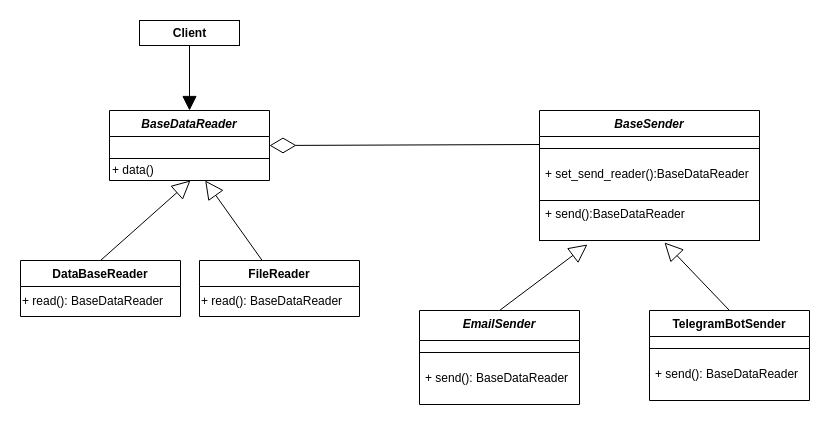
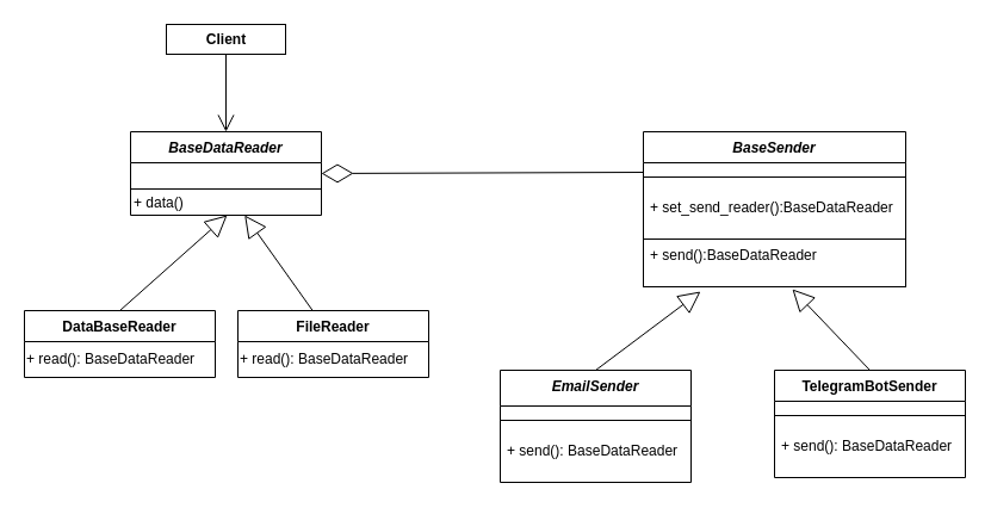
  <mxCell id="0" />
  <mxCell id="1" parent="0" />
  <mxCell id="2" value="&lt;b&gt;Client&lt;/b&gt;" style="html=1;" parent="1" vertex="1"><mxGeometry x="139" y="20" width="100" height="25" as="geometry" /></mxCell>
  <mxCell id="3" value="BaseDataReader" style="swimlane;fontStyle=3;align=center;verticalAlign=top;childLayout=stackLayout;horizontal=1;startSize=26;horizontalStack=0;resizeParent=1;resizeParentMax=0;resizeLast=0;collapsible=1;marginBottom=0;" parent="1" vertex="1"><mxGeometry x="109" y="110" width="160" height="70" as="geometry" /></mxCell>
  <mxCell id="4" value="" style="line;strokeWidth=1;fillColor=none;align=left;verticalAlign=middle;spacingTop=-1;spacingLeft=3;spacingRight=3;rotatable=0;labelPosition=right;points=[];portConstraint=eastwest;" parent="3" vertex="1"><mxGeometry y="26" width="160" height="44" as="geometry" /></mxCell>
  <mxCell id="5" value="+&amp;nbsp;data&lt;span style=&quot;background-color: initial;&quot;&gt;()&lt;/span&gt;" style="text;html=1;align=left;verticalAlign=middle;resizable=0;points=[];autosize=1;strokeColor=none;fillColor=none;" parent="1" vertex="1"><mxGeometry x="110" y="155" width="70" height="30" as="geometry" /></mxCell>
- <mxCell id="6" value="" style="endArrow=block;endFill=1;endSize=12;html=1;rounded=0;exitX=0.5;exitY=1;exitDx=0;exitDy=0;entryX=0.5;entryY=0;entryDx=0;entryDy=0;" parent="1" source="2" target="3" edge="1"><mxGeometry width="160" relative="1" as="geometry"><mxPoint x="379" y="330" as="sourcePoint" /><mxPoint x="539" y="330" as="targetPoint" /></mxGeometry></mxCell>
+ <mxCell id="6" value="" style="endArrow=open;endFill=1;endSize=12;html=1;rounded=0;exitX=0.5;exitY=1;exitDx=0;exitDy=0;entryX=0.5;entryY=0;entryDx=0;entryDy=0;" parent="1" source="2" target="3" edge="1"><mxGeometry width="160" relative="1" as="geometry"><mxPoint x="379" y="330" as="sourcePoint" /><mxPoint x="539" y="330" as="targetPoint" /></mxGeometry></mxCell>
  <mxCell id="7" value="DataBaseReader" style="swimlane;fontStyle=1;align=center;verticalAlign=top;childLayout=stackLayout;horizontal=1;startSize=26;horizontalStack=0;resizeParent=1;resizeParentMax=0;resizeLast=0;collapsible=1;marginBottom=0;" parent="1" vertex="1"><mxGeometry x="20" y="260" width="160" height="56" as="geometry"><mxRectangle x="-29" y="310" width="140" height="30" as="alternateBounds" /></mxGeometry></mxCell>
  <mxCell id="8" value="&lt;div style=&quot;font-family: Consolas, &amp;quot;Courier New&amp;quot;, monospace; font-size: 14px; line-height: 19px;&quot;&gt;&lt;/div&gt;+ read(): BaseDataReader" style="text;html=1;align=left;verticalAlign=middle;resizable=0;points=[];autosize=1;strokeColor=none;fillColor=none;" vertex="1" parent="7"><mxGeometry y="26" width="160" height="30" as="geometry" /></mxCell>
  <mxCell id="9" value="" style="endArrow=block;endSize=16;endFill=0;html=1;rounded=0;exitX=0.5;exitY=0;exitDx=0;exitDy=0;" parent="1" source="7" edge="1"><mxGeometry y="70" width="160" relative="1" as="geometry"><mxPoint x="379" y="270" as="sourcePoint" /><mxPoint x="190" y="180" as="targetPoint" /><mxPoint as="offset" /></mxGeometry></mxCell>
  <mxCell id="10" value="BaseSender" style="swimlane;fontStyle=3;align=center;verticalAlign=top;childLayout=stackLayout;horizontal=1;startSize=26;horizontalStack=0;resizeParent=1;resizeParentMax=0;resizeLast=0;collapsible=1;marginBottom=0;" parent="1" vertex="1"><mxGeometry x="539" y="110" width="220" height="130" as="geometry" /></mxCell>
  <mxCell id="11" value="" style="line;strokeWidth=1;fillColor=none;align=left;verticalAlign=middle;spacingTop=-1;spacingLeft=3;spacingRight=3;rotatable=0;labelPosition=right;points=[];portConstraint=eastwest;" parent="10" vertex="1"><mxGeometry y="26" width="220" height="24" as="geometry" /></mxCell>
  <mxCell id="12" value="+ set_send_reader():BaseDataReader&#10;" style="text;strokeColor=none;fillColor=none;align=left;verticalAlign=top;spacingLeft=4;spacingRight=4;overflow=hidden;rotatable=0;points=[[0,0.5],[1,0.5]];portConstraint=eastwest;strokeWidth=2;" parent="10" vertex="1"><mxGeometry y="50" width="220" height="40" as="geometry" /></mxCell>
  <mxCell id="13" value="+ send():BaseDataReader" style="text;strokeColor=default;fillColor=none;align=left;verticalAlign=top;spacingLeft=4;spacingRight=4;overflow=hidden;rotatable=0;points=[[0,0.5],[1,0.5]];portConstraint=eastwest;" vertex="1" parent="10"><mxGeometry y="90" width="220" height="40" as="geometry" /></mxCell>
  <mxCell id="14" value="" style="endArrow=diamondThin;endFill=0;endSize=24;html=1;rounded=0;entryX=1;entryY=0.5;entryDx=0;entryDy=0;" parent="1" target="3" edge="1"><mxGeometry width="160" relative="1" as="geometry"><mxPoint x="539" y="144" as="sourcePoint" /><mxPoint x="539" y="270" as="targetPoint" /></mxGeometry></mxCell>
  <mxCell id="15" value="EmailSender" style="swimlane;fontStyle=3;align=center;verticalAlign=top;childLayout=stackLayout;horizontal=1;startSize=30;horizontalStack=0;resizeParent=1;resizeParentMax=0;resizeLast=0;collapsible=1;marginBottom=0;" parent="1" vertex="1"><mxGeometry x="419" y="310" width="160" height="94" as="geometry" /></mxCell>
  <mxCell id="16" value="" style="line;strokeWidth=1;fillColor=none;align=left;verticalAlign=middle;spacingTop=-1;spacingLeft=3;spacingRight=3;rotatable=0;labelPosition=right;points=[];portConstraint=eastwest;" parent="15" vertex="1"><mxGeometry y="30" width="160" height="24" as="geometry" /></mxCell>
  <mxCell id="17" value="+ send(): BaseDataReader" style="text;strokeColor=none;fillColor=none;align=left;verticalAlign=top;spacingLeft=4;spacingRight=4;overflow=hidden;rotatable=0;points=[[0,0.5],[1,0.5]];portConstraint=eastwest;" parent="15" vertex="1"><mxGeometry y="54" width="160" height="40" as="geometry" /></mxCell>
  <mxCell id="18" value="TelegramBotSender" style="swimlane;fontStyle=1;align=center;verticalAlign=top;childLayout=stackLayout;horizontal=1;startSize=26;horizontalStack=0;resizeParent=1;resizeParentMax=0;resizeLast=0;collapsible=1;marginBottom=0;" parent="1" vertex="1"><mxGeometry x="649" y="310" width="160" height="90" as="geometry" /></mxCell>
  <mxCell id="19" value="" style="line;strokeWidth=1;fillColor=none;align=left;verticalAlign=middle;spacingTop=-1;spacingLeft=3;spacingRight=3;rotatable=0;labelPosition=right;points=[];portConstraint=eastwest;" parent="18" vertex="1"><mxGeometry y="26" width="160" height="24" as="geometry" /></mxCell>
  <mxCell id="20" value="+ send(): BaseDataReader" style="text;strokeColor=none;fillColor=none;align=left;verticalAlign=top;spacingLeft=4;spacingRight=4;overflow=hidden;rotatable=0;points=[[0,0.5],[1,0.5]];portConstraint=eastwest;" parent="18" vertex="1"><mxGeometry y="50" width="160" height="40" as="geometry" /></mxCell>
  <mxCell id="21" value="" style="endArrow=block;endSize=16;endFill=0;html=1;rounded=0;exitX=0.5;exitY=0;exitDx=0;exitDy=0;entryX=0.218;entryY=1.1;entryDx=0;entryDy=0;entryPerimeter=0;" parent="1" source="15" target="13" edge="1"><mxGeometry x="-0.169" y="42" width="160" relative="1" as="geometry"><mxPoint x="379" y="270" as="sourcePoint" /><mxPoint x="584" y="200" as="targetPoint" /><Array as="points" /><mxPoint y="-1" as="offset" /></mxGeometry></mxCell>
  <mxCell id="22" value="" style="endArrow=block;endSize=16;endFill=0;html=1;rounded=0;exitX=0.5;exitY=0;exitDx=0;exitDy=0;entryX=0.568;entryY=1.05;entryDx=0;entryDy=0;entryPerimeter=0;" parent="1" source="18" target="13" edge="1"><mxGeometry x="-0.169" y="42" width="160" relative="1" as="geometry"><mxPoint x="509" y="290" as="sourcePoint" /><mxPoint x="639" y="220" as="targetPoint" /><Array as="points" /><mxPoint y="-1" as="offset" /></mxGeometry></mxCell>
  <mxCell id="23" value="" style="endArrow=block;endSize=16;endFill=0;html=1;rounded=0;exitX=0.463;exitY=0.033;exitDx=0;exitDy=0;exitPerimeter=0;" edge="1" parent="1" target="4"><mxGeometry y="70" width="160" relative="1" as="geometry"><mxPoint x="263.08" y="261.98" as="sourcePoint" /><mxPoint x="409" y="130" as="targetPoint" /><mxPoint as="offset" /></mxGeometry></mxCell>
  <mxCell id="24" value="FileReader" style="swimlane;fontStyle=1;align=center;verticalAlign=top;childLayout=stackLayout;horizontal=1;startSize=26;horizontalStack=0;resizeParent=1;resizeParentMax=0;resizeLast=0;collapsible=1;marginBottom=0;" vertex="1" parent="1"><mxGeometry x="199" y="260" width="160" height="56" as="geometry"><mxRectangle x="-29" y="310" width="140" height="30" as="alternateBounds" /></mxGeometry></mxCell>
  <mxCell id="25" value="&lt;div style=&quot;font-family: Consolas, &amp;quot;Courier New&amp;quot;, monospace; font-size: 14px; line-height: 19px;&quot;&gt;&lt;/div&gt;+ read(): BaseDataReader" style="text;html=1;align=left;verticalAlign=middle;resizable=0;points=[];autosize=1;strokeColor=none;fillColor=none;" vertex="1" parent="24"><mxGeometry y="26" width="160" height="30" as="geometry" /></mxCell>
